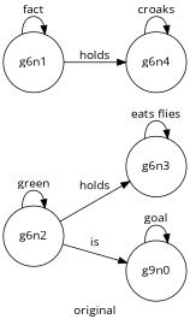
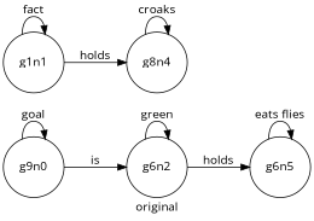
  digraph {
    fontname="Open Sans"
    label=original
    rankdir=LR
    node [fontname="Open Sans" shape=circle]
    edge [fontname="Open Sans"]
-   g6n3 [width=0.25]
+   g6n3 [width=0.25 label=g6n5]
    g6n2 [width=0.25]
    n3 [label=g9n0 width=0.25]
-   g6n1 [width=0.25]
-   g6n4 [width=0.25]
+   g6n1 [width=0.25 label=g1n1]
+   g6n4 [width=0.25 label=g8n4]
    g6n3 -> g6n3 [label="eats flies"]
    g6n2 -> g6n3 [label=holds]
    g6n2 -> g6n2 [label=green]
-   g6n2 -> n3 [label=is]
+   n3 -> g6n2 [label=is]
    n3 -> n3 [label=goal]
    g6n1 -> g6n1 [label=fact]
    g6n1 -> g6n4 [label=holds]
    g6n4 -> g6n4 [label=croaks]
  }
